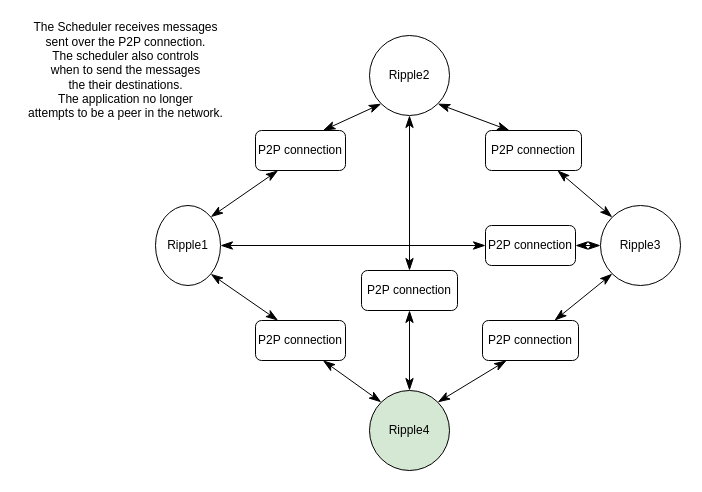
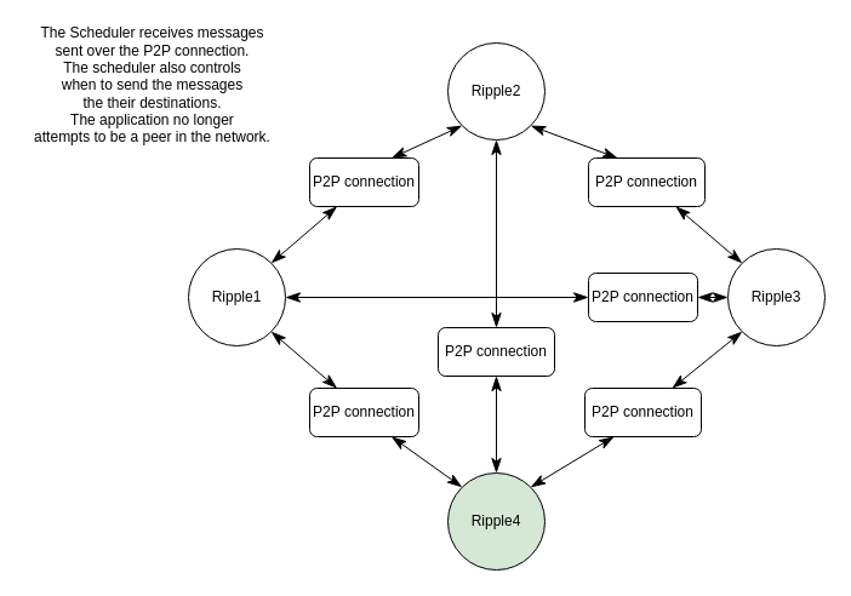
  <mxCell id="0" />
  <mxCell id="1" parent="0" />
  <mxCell id="2" value="P2P connection" style="rounded=1;whiteSpace=wrap;html=1;hachureGap=4;pointerEvents=0;fillColor=default;strokeColor=default;fontColor=default;" vertex="1" parent="1"><mxGeometry x="485" y="130" width="96" height="40" as="geometry" /></mxCell>
  <mxCell id="3" value="P2P connection" style="rounded=1;whiteSpace=wrap;html=1;hachureGap=4;pointerEvents=0;" vertex="1" parent="1"><mxGeometry x="485" y="225" width="90" height="40" as="geometry" /></mxCell>
  <mxCell id="4" value="P2P connection" style="rounded=1;whiteSpace=wrap;html=1;hachureGap=4;pointerEvents=0;fillColor=default;strokeColor=default;fontColor=default;" vertex="1" parent="1"><mxGeometry x="255" y="130" width="90" height="40" as="geometry" /></mxCell>
  <mxCell id="5" value="P2P connection" style="rounded=1;whiteSpace=wrap;html=1;hachureGap=4;pointerEvents=0;fillColor=default;strokeColor=default;fontColor=default;" vertex="1" parent="1"><mxGeometry x="361" y="270" width="96" height="40" as="geometry" /></mxCell>
- <mxCell id="6" value="Ripple1" style="ellipse;whiteSpace=wrap;html=1;aspect=fixed;hachureGap=4;pointerEvents=0;fillColor=default;strokeColor=default;fontColor=default;" vertex="1" parent="1"><mxGeometry x="155" y="205" width="65" height="80" as="geometry" /></mxCell>
+ <mxCell id="6" value="Ripple1" style="ellipse;whiteSpace=wrap;html=1;aspect=fixed;hachureGap=4;pointerEvents=0;fillColor=default;strokeColor=default;fontColor=default;" vertex="1" parent="1"><mxGeometry x="155" y="205" width="80" height="80" as="geometry" /></mxCell>
  <mxCell id="7" value="Ripple2" style="ellipse;whiteSpace=wrap;html=1;aspect=fixed;hachureGap=4;pointerEvents=0;" vertex="1" parent="1"><mxGeometry x="369" y="35" width="80" height="80" as="geometry" /></mxCell>
  <mxCell id="8" value="Ripple4" style="ellipse;whiteSpace=wrap;html=1;aspect=fixed;hachureGap=4;pointerEvents=0;fillColor=#d5e8d4;" vertex="1" parent="1"><mxGeometry x="369" y="390" width="80" height="80" as="geometry" /></mxCell>
  <mxCell id="9" value="Ripple3" style="ellipse;whiteSpace=wrap;html=1;aspect=fixed;hachureGap=4;pointerEvents=0;" vertex="1" parent="1"><mxGeometry x="600" y="205" width="80" height="80" as="geometry" /></mxCell>
  <mxCell id="10" value="" style="endArrow=classicThin;startArrow=classicThin;html=1;startSize=10;endSize=10;sourcePerimeterSpacing=8;targetPerimeterSpacing=8;strokeWidth=1;rounded=1;startFill=1;endFill=1;exitX=1;exitY=0;exitDx=0;exitDy=0;entryX=0.25;entryY=1;entryDx=0;entryDy=0;strokeColor=default;labelBackgroundColor=default;fontColor=default;" edge="1" parent="1" source="6" target="4"><mxGeometry width="50" height="50" relative="1" as="geometry"><mxPoint x="196" y="244.5" as="sourcePoint" /><mxPoint x="215" y="300" as="targetPoint" /></mxGeometry></mxCell>
  <mxCell id="11" value="" style="endArrow=classicThin;startArrow=classicThin;html=1;startSize=10;endSize=10;sourcePerimeterSpacing=8;targetPerimeterSpacing=8;exitX=1;exitY=1;exitDx=0;exitDy=0;entryX=0.25;entryY=0;entryDx=0;entryDy=0;strokeWidth=1;rounded=1;startFill=1;endFill=1;strokeColor=default;labelBackgroundColor=default;fontColor=default;" edge="1" parent="1" source="7" target="2"><mxGeometry width="50" height="50" relative="1" as="geometry"><mxPoint x="286" y="100" as="sourcePoint" /><mxPoint x="325" y="100" as="targetPoint" /></mxGeometry></mxCell>
  <mxCell id="12" value="" style="endArrow=classicThin;startArrow=classicThin;html=1;startSize=10;endSize=10;sourcePerimeterSpacing=8;targetPerimeterSpacing=8;exitX=0;exitY=0;exitDx=0;exitDy=0;entryX=0.75;entryY=1;entryDx=0;entryDy=0;strokeWidth=1;rounded=1;startFill=1;endFill=1;strokeColor=default;labelBackgroundColor=default;fontColor=default;" edge="1" parent="1" source="9" target="2"><mxGeometry width="50" height="50" relative="1" as="geometry"><mxPoint x="409" y="200" as="sourcePoint" /><mxPoint x="384" y="265" as="targetPoint" /></mxGeometry></mxCell>
  <mxCell id="13" value="" style="endArrow=classicThin;startArrow=classicThin;html=1;startSize=10;endSize=10;sourcePerimeterSpacing=8;targetPerimeterSpacing=8;exitX=0.5;exitY=0;exitDx=0;exitDy=0;entryX=0.5;entryY=1;entryDx=0;entryDy=0;strokeWidth=1;rounded=1;startFill=1;endFill=1;strokeColor=default;labelBackgroundColor=default;fontColor=default;" edge="1" parent="1" source="5" target="7"><mxGeometry width="50" height="50" relative="1" as="geometry"><mxPoint x="355" y="275" as="sourcePoint" /><mxPoint x="409" y="290" as="targetPoint" /></mxGeometry></mxCell>
  <mxCell id="14" value="" style="endArrow=classicThin;startArrow=classicThin;html=1;startSize=10;endSize=10;sourcePerimeterSpacing=8;targetPerimeterSpacing=8;exitX=0.5;exitY=0;exitDx=0;exitDy=0;strokeWidth=1;rounded=1;startFill=1;endFill=1;entryX=0.5;entryY=1;entryDx=0;entryDy=0;" edge="1" parent="1" source="8" target="5"><mxGeometry width="50" height="50" relative="1" as="geometry"><mxPoint x="365" y="285" as="sourcePoint" /><mxPoint x="575" y="410" as="targetPoint" /></mxGeometry></mxCell>
  <mxCell id="15" value="" style="endArrow=classicThin;startArrow=classicThin;html=1;startSize=10;endSize=10;sourcePerimeterSpacing=8;targetPerimeterSpacing=8;exitX=1;exitY=0.5;exitDx=0;exitDy=0;entryX=0;entryY=0.5;entryDx=0;entryDy=0;strokeWidth=1;rounded=1;startFill=1;endFill=1;strokeColor=default;labelBackgroundColor=default;fontColor=default;" edge="1" parent="1" source="6" target="3"><mxGeometry width="50" height="50" relative="1" as="geometry"><mxPoint x="454" y="245" as="sourcePoint" /><mxPoint x="414" y="295" as="targetPoint" /></mxGeometry></mxCell>
  <mxCell id="16" value="" style="endArrow=classicThin;startArrow=classicThin;html=1;startSize=10;endSize=10;sourcePerimeterSpacing=8;targetPerimeterSpacing=8;exitX=1;exitY=0.5;exitDx=0;exitDy=0;entryX=0;entryY=0.5;entryDx=0;entryDy=0;strokeWidth=1;rounded=1;startFill=1;endFill=1;" edge="1" parent="1" source="3" target="9"><mxGeometry width="50" height="50" relative="1" as="geometry"><mxPoint x="385" y="305" as="sourcePoint" /><mxPoint x="424" y="305" as="targetPoint" /></mxGeometry></mxCell>
  <mxCell id="17" value="" style="endArrow=classicThin;startArrow=classicThin;html=1;startSize=10;endSize=10;sourcePerimeterSpacing=8;targetPerimeterSpacing=8;strokeWidth=1;rounded=1;startFill=1;endFill=1;entryX=0;entryY=1;entryDx=0;entryDy=0;strokeColor=default;labelBackgroundColor=default;fontColor=default;exitX=0.75;exitY=0;exitDx=0;exitDy=0;" edge="1" parent="1" source="4" target="7"><mxGeometry width="50" height="50" relative="1" as="geometry"><mxPoint x="235" y="90" as="sourcePoint" /><mxPoint x="309.22" y="33.28" as="targetPoint" /></mxGeometry></mxCell>
  <mxCell id="18" value="P2P connection" style="rounded=1;whiteSpace=wrap;html=1;hachureGap=4;pointerEvents=0;fillColor=default;strokeColor=default;fontColor=default;" vertex="1" parent="1"><mxGeometry x="482" y="320" width="96" height="40" as="geometry" /></mxCell>
  <mxCell id="19" value="" style="endArrow=classicThin;startArrow=classicThin;html=1;startSize=10;endSize=10;sourcePerimeterSpacing=8;targetPerimeterSpacing=8;exitX=0.25;exitY=1;exitDx=0;exitDy=0;entryX=1;entryY=0;entryDx=0;entryDy=0;strokeWidth=1;rounded=1;startFill=1;endFill=1;strokeColor=default;labelBackgroundColor=default;fontColor=default;" edge="1" parent="1" source="18" target="8"><mxGeometry width="50" height="50" relative="1" as="geometry"><mxPoint x="534.716" y="456.716" as="sourcePoint" /><mxPoint x="465" y="410" as="targetPoint" /></mxGeometry></mxCell>
  <mxCell id="20" value="" style="endArrow=classicThin;startArrow=classicThin;html=1;startSize=10;endSize=10;sourcePerimeterSpacing=8;targetPerimeterSpacing=8;exitX=0.75;exitY=0;exitDx=0;exitDy=0;entryX=0;entryY=1;entryDx=0;entryDy=0;strokeWidth=1;rounded=1;startFill=1;endFill=1;strokeColor=default;labelBackgroundColor=default;fontColor=default;" edge="1" parent="1" source="18" target="9"><mxGeometry width="50" height="50" relative="1" as="geometry"><mxPoint x="664.716" y="389.996" as="sourcePoint" /><mxPoint x="595" y="343.28" as="targetPoint" /></mxGeometry></mxCell>
  <mxCell id="21" value="P2P connection" style="rounded=1;whiteSpace=wrap;html=1;hachureGap=4;pointerEvents=0;fillColor=default;strokeColor=default;fontColor=default;" vertex="1" parent="1"><mxGeometry x="255" y="320" width="90" height="40" as="geometry" /></mxCell>
  <mxCell id="22" value="" style="endArrow=classicThin;startArrow=classicThin;html=1;startSize=10;endSize=10;sourcePerimeterSpacing=8;targetPerimeterSpacing=8;exitX=0;exitY=0;exitDx=0;exitDy=0;entryX=0.75;entryY=1;entryDx=0;entryDy=0;strokeWidth=1;rounded=1;startFill=1;endFill=1;strokeColor=default;labelBackgroundColor=default;fontColor=default;" edge="1" parent="1" source="8" target="21"><mxGeometry width="50" height="50" relative="1" as="geometry"><mxPoint x="383.72" y="370" as="sourcePoint" /><mxPoint x="315.004" y="411.716" as="targetPoint" /></mxGeometry></mxCell>
  <mxCell id="23" value="" style="endArrow=classicThin;startArrow=classicThin;html=1;startSize=10;endSize=10;sourcePerimeterSpacing=8;targetPerimeterSpacing=8;exitX=0.25;exitY=0;exitDx=0;exitDy=0;entryX=1;entryY=1;entryDx=0;entryDy=0;strokeWidth=1;rounded=1;startFill=1;endFill=1;strokeColor=default;labelBackgroundColor=default;fontColor=default;" edge="1" parent="1" source="21" target="6"><mxGeometry width="50" height="50" relative="1" as="geometry"><mxPoint x="225" y="300" as="sourcePoint" /><mxPoint x="156.284" y="341.716" as="targetPoint" /></mxGeometry></mxCell>
  <mxCell id="24" value="The Scheduler receives messages&lt;br&gt;sent over the P2P connection.&lt;br&gt;The scheduler also controls&lt;br&gt;when to send the messages&lt;br&gt;the their destinations.&lt;br&gt;The application no longer&lt;br&gt;attempts to be a peer in the network." style="text;html=1;align=center;verticalAlign=middle;resizable=0;points=[];autosize=1;strokeColor=none;fillColor=none;fontColor=default;" vertex="1" parent="1"><mxGeometry x="20" y="20" width="210" height="100" as="geometry" /></mxCell>
